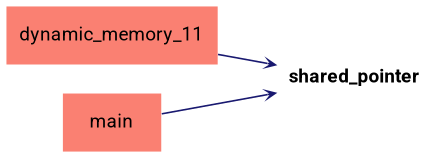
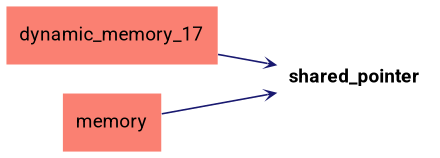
  digraph {
    fontname=Roboto
    rankdir=RL
    node [fontname=Roboto fontsize=12 shape=plaintext fillcolor=salmon style=filled]
    edge [arrowhead=open arrowsize=0.5 arrowtail=open color=midnightblue dir=back fontname=Roboto labelfontsize=10 style=solid]
    n1 [label=<<b>shared_pointer</b>> fillcolor="" style=""]
-   n2 [label=dynamic_memory_11]
-   n3 [label=main]
+   n2 [label=dynamic_memory_17]
+   n3 [label=memory]
    n1 -> n2
    n1 -> n3
  }
